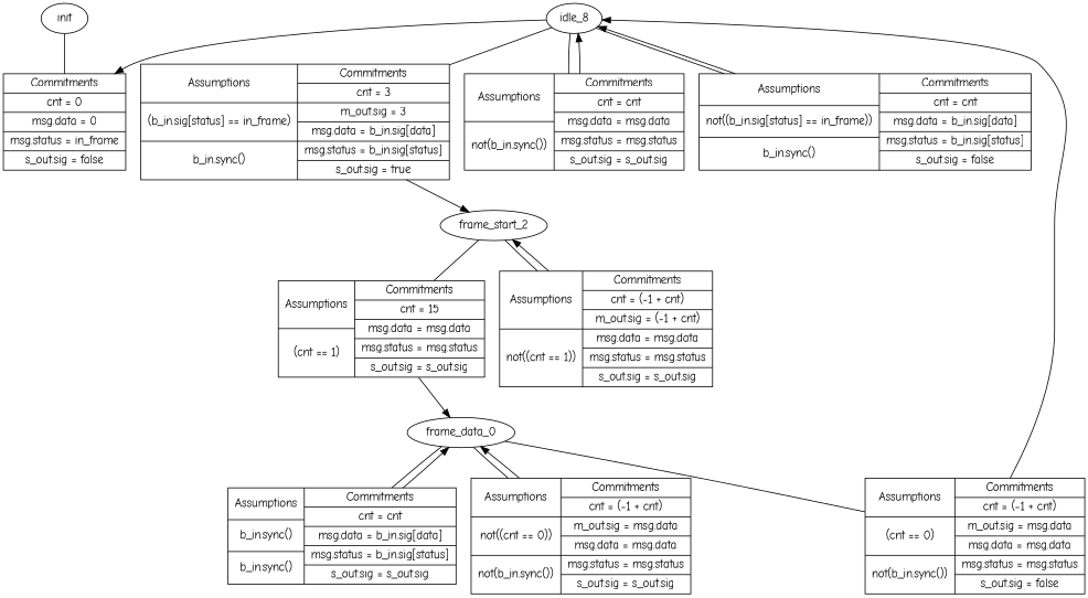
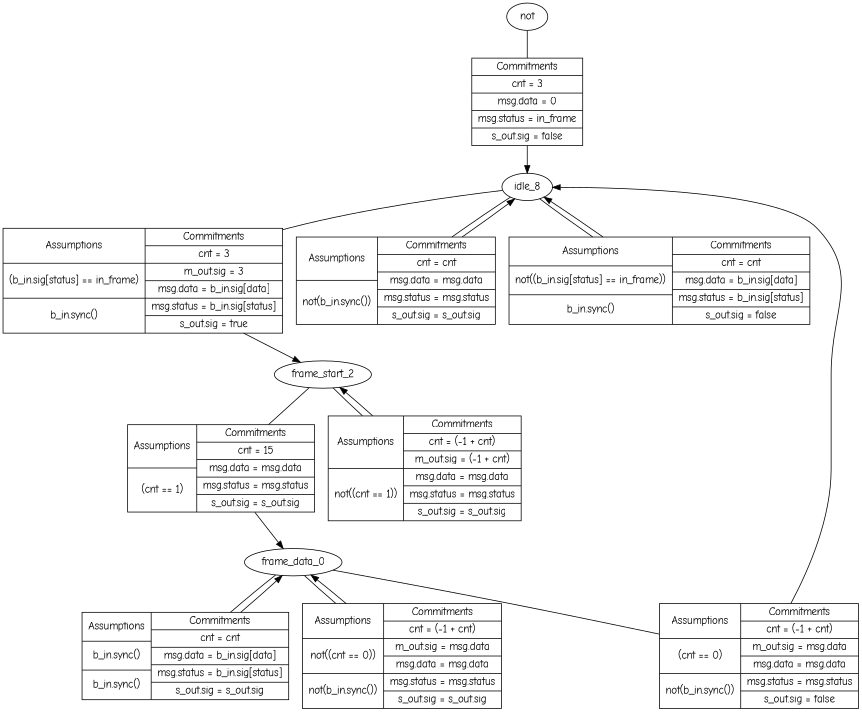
  digraph {
    fontname="Comic Neue"
    rankdir=TD
    node [fontname="Comic Neue" shape=record]
    edge [fontname="Comic Neue"]
-   n1 [label=" init " shape=""]
-   n2 [label="{ Commitments |cnt = 0|msg.data = 0|msg.status = in_frame|s_out.sig = false}"]
+   n1 [label=not shape=""]
+   n2 [label="{ Commitments |cnt = 3|msg.data = 0|msg.status = in_frame|s_out.sig = false}"]
    n3 [label=idle_8 shape=""]
    n4 [label="{ Assumptions |(b_in.sig[status] == in_frame)|b_in.sync()}|{ Commitments | cnt = 3|m_out.sig = 3|msg.data = b_in.sig[data]|msg.status = b_in.sig[status]|s_out.sig = true}"]
    n5 [label="{ Assumptions |not(b_in.sync())}|{ Commitments | cnt = cnt|msg.data = msg.data|msg.status = msg.status|s_out.sig = s_out.sig}"]
    n6 [label="{ Assumptions |not((b_in.sig[status] == in_frame))|b_in.sync()}|{ Commitments | cnt = cnt|msg.data = b_in.sig[data]|msg.status = b_in.sig[status]|s_out.sig = false}"]
    n7 [label=frame_start_2 shape=""]
    n8 [label=frame_data_0 shape=""]
    n9 [label="{ Assumptions |b_in.sync()|b_in.sync()}|{ Commitments | cnt = cnt|msg.data = b_in.sig[data]|msg.status = b_in.sig[status]|s_out.sig = s_out.sig}"]
    n10 [label="{ Assumptions |not((cnt == 0))|not(b_in.sync())}|{ Commitments | cnt = (-1 + cnt)|m_out.sig = msg.data|msg.data = msg.data|msg.status = msg.status|s_out.sig = s_out.sig}"]
    n11 [label="{ Assumptions |(cnt == 0)|not(b_in.sync())}|{ Commitments | cnt = (-1 + cnt)|m_out.sig = msg.data|msg.data = msg.data|msg.status = msg.status|s_out.sig = false}"]
    n12 [label="{ Assumptions |(cnt == 1)}|{ Commitments | cnt = 15|msg.data = msg.data|msg.status = msg.status|s_out.sig = s_out.sig}"]
    n13 [label="{ Assumptions |not((cnt == 1))}|{ Commitments | cnt = (-1 + cnt)|m_out.sig = (-1 + cnt)|msg.data = msg.data|msg.status = msg.status|s_out.sig = s_out.sig}"]
    n1 -> n2 [dir=none]
-   n3 -> n2
+   n2 -> n3
    n3 -> n4 [dir=none]
    n3 -> n5 [dir=none]
    n3 -> n6 [dir=none]
    n4 -> n7
    n5 -> n3
    n6 -> n3
    n7 -> n12 [dir=none]
    n7 -> n13 [dir=none]
    n8 -> n9 [dir=none]
    n8 -> n10 [dir=none]
    n8 -> n11 [dir=none]
    n9 -> n8
    n10 -> n8
    n11 -> n3
    n12 -> n8
    n13 -> n7
  }
